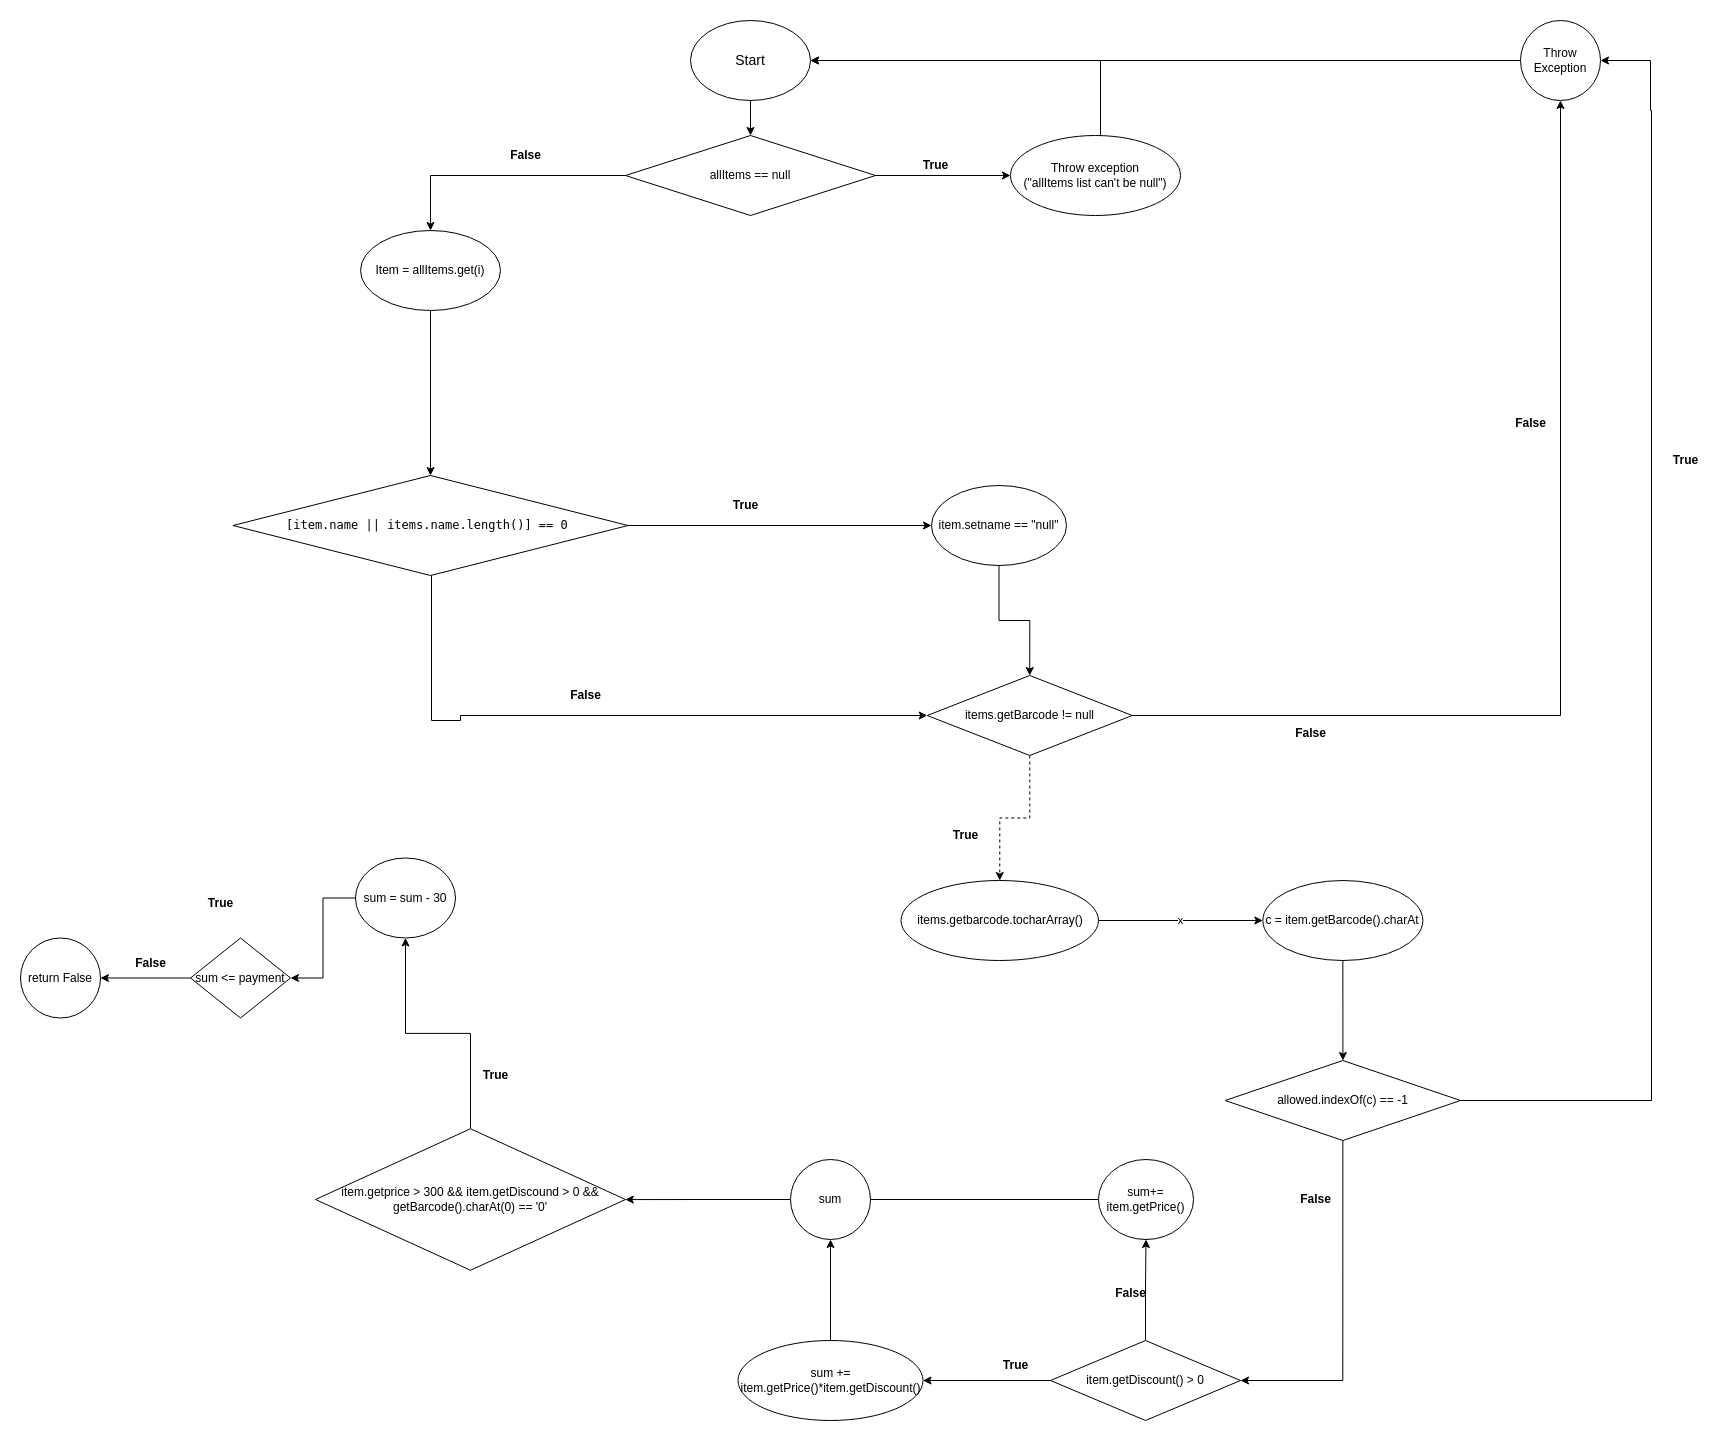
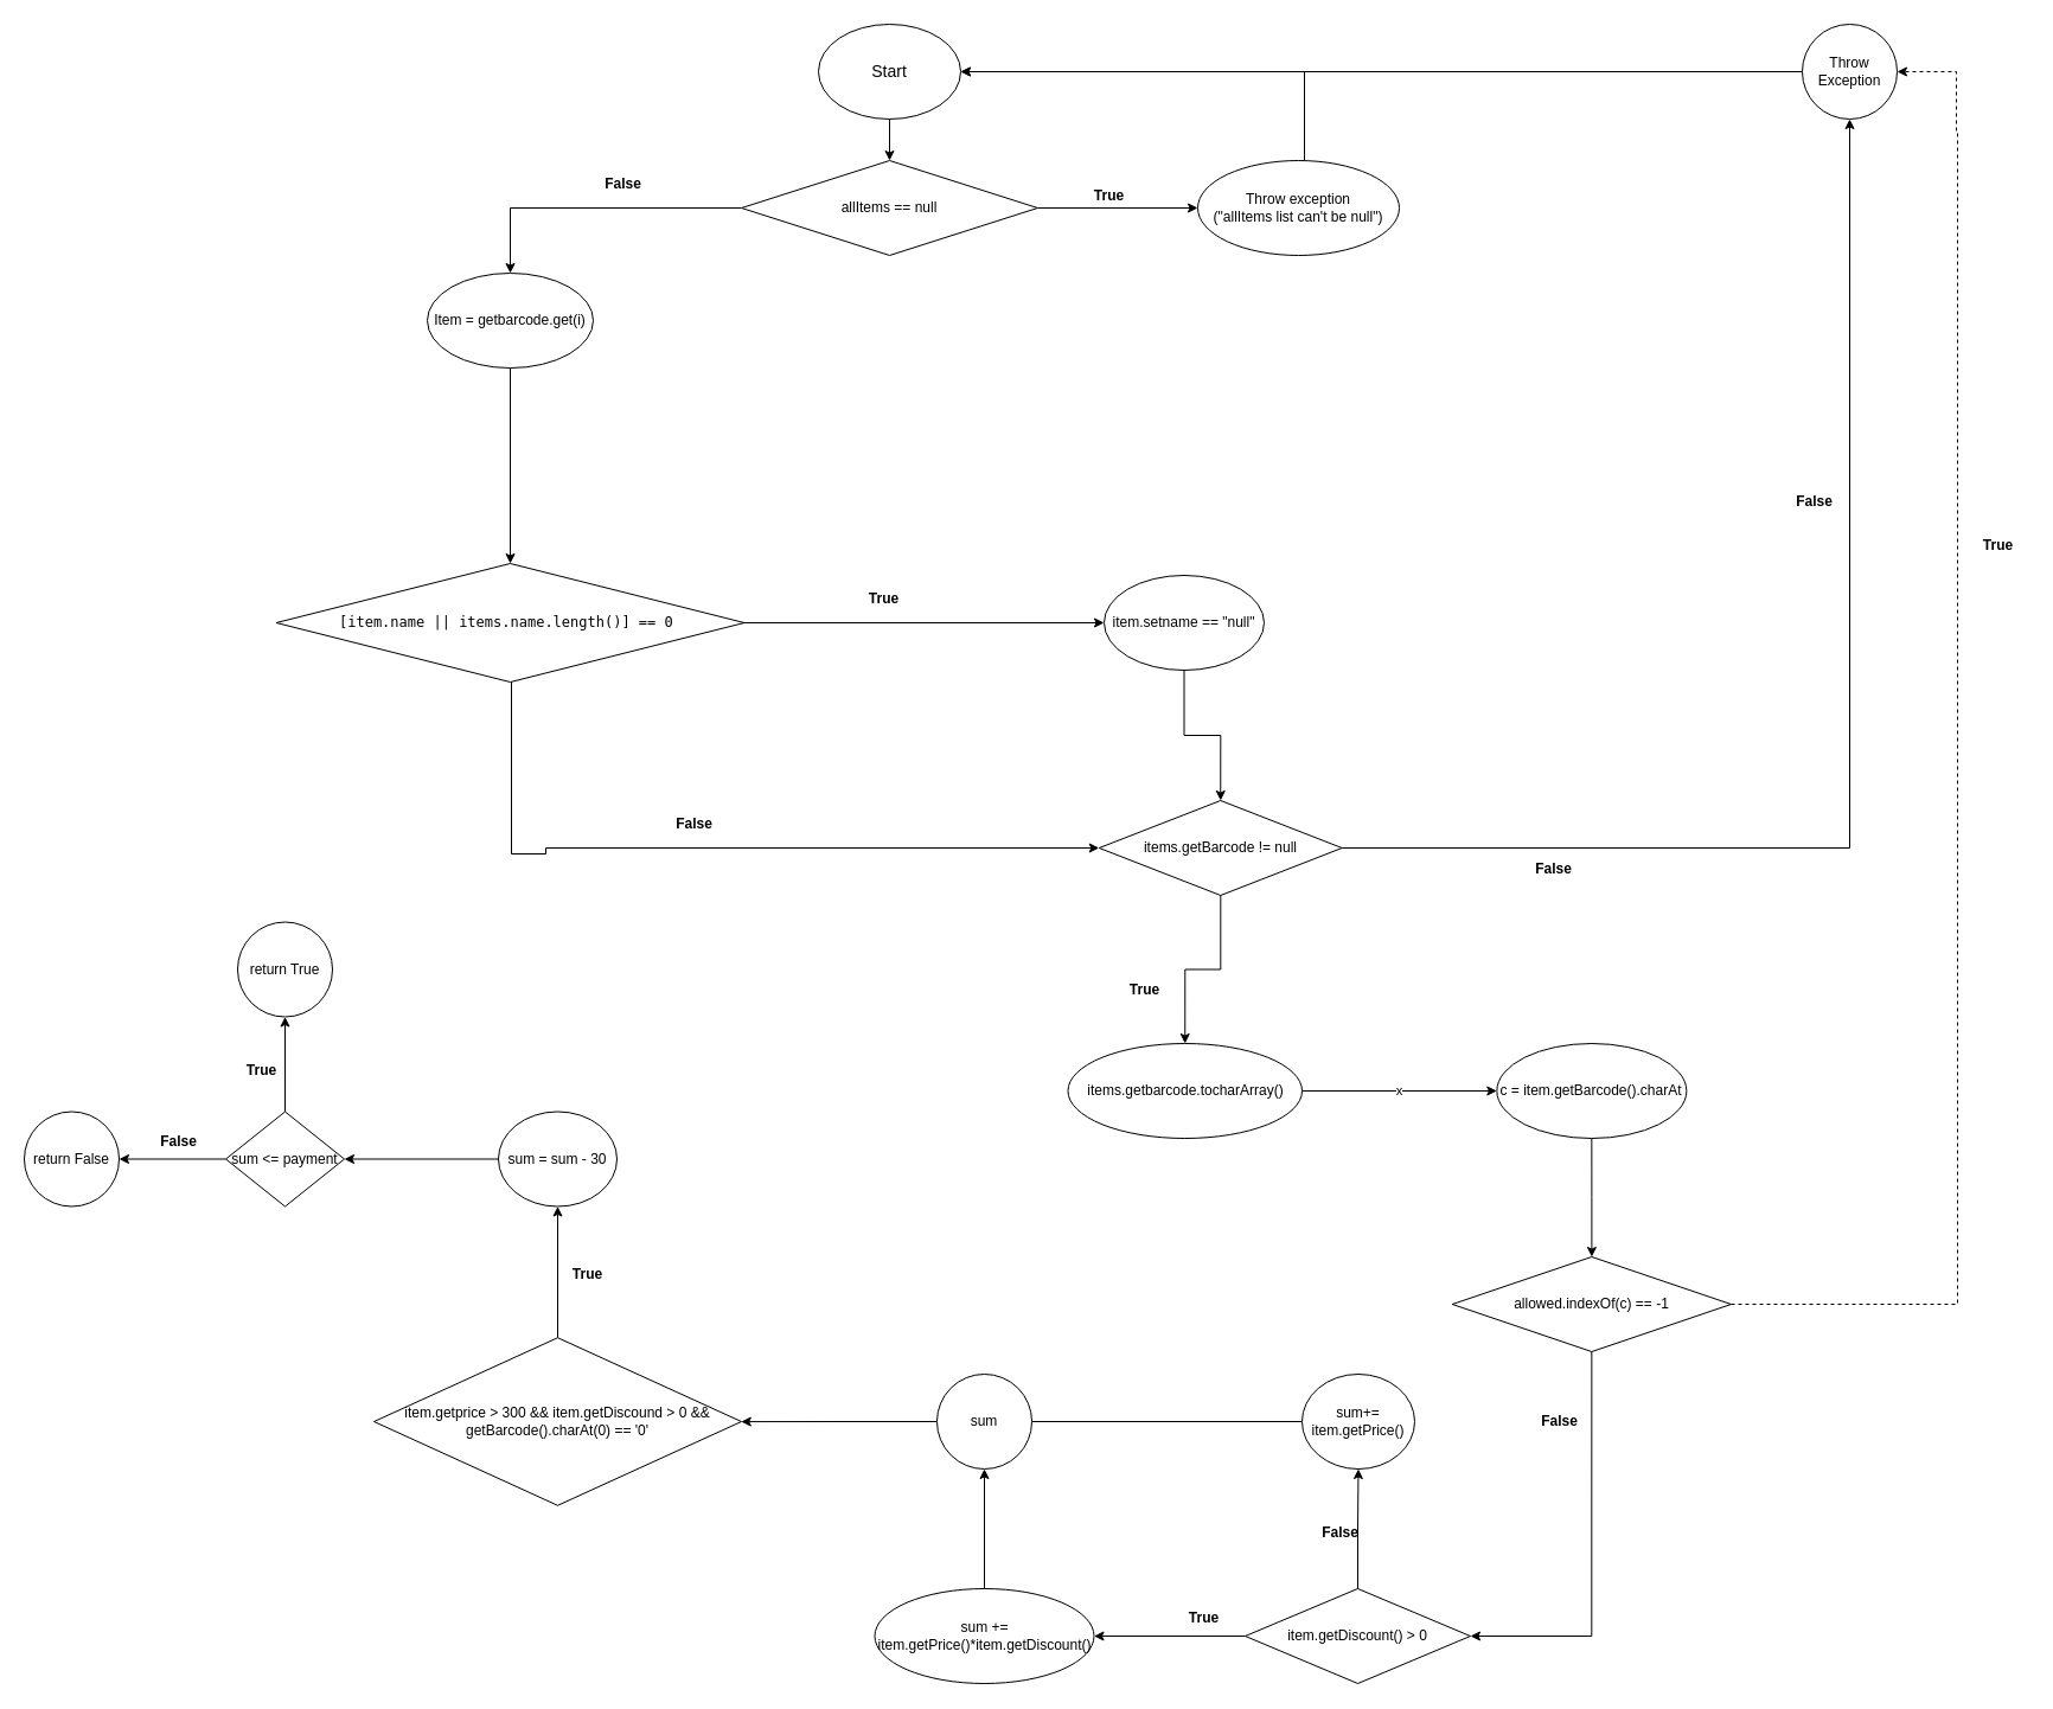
  <mxCell id="0" />
  <mxCell id="1" parent="0" />
  <mxCell id="2" value="" style="ellipse;whiteSpace=wrap;html=1;" parent="1" vertex="1"><mxGeometry x="690" y="20" width="120" height="80" as="geometry" /></mxCell>
  <mxCell id="3" value="&lt;font style=&quot;font-size: 14px;&quot;&gt;Start&lt;/font&gt;" style="text;html=1;align=center;verticalAlign=middle;whiteSpace=wrap;rounded=0;" parent="1" vertex="1"><mxGeometry x="720" y="45" width="60" height="30" as="geometry" /></mxCell>
  <mxCell id="4" value="" style="endArrow=classic;html=1;rounded=0;exitX=0.5;exitY=1;exitDx=0;exitDy=0;" parent="1" source="2" target="7" edge="1"><mxGeometry width="50" height="50" relative="1" as="geometry"><mxPoint x="930" y="390" as="sourcePoint" /><mxPoint x="750" y="200" as="targetPoint" /></mxGeometry></mxCell>
  <mxCell id="5" value="" style="edgeStyle=orthogonalEdgeStyle;rounded=0;orthogonalLoop=1;jettySize=auto;html=1;" parent="1" source="7" target="10" edge="1"><mxGeometry relative="1" as="geometry" /></mxCell>
  <mxCell id="6" value="" style="edgeStyle=orthogonalEdgeStyle;rounded=0;orthogonalLoop=1;jettySize=auto;html=1;" parent="1" source="7" target="13" edge="1"><mxGeometry relative="1" as="geometry" /></mxCell>
  <mxCell id="7" value="" style="rhombus;whiteSpace=wrap;html=1;" parent="1" vertex="1"><mxGeometry x="625" y="135" width="250" height="80" as="geometry" /></mxCell>
  <mxCell id="8" value="allItems == null" style="text;html=1;align=center;verticalAlign=middle;whiteSpace=wrap;rounded=0;" parent="1" vertex="1"><mxGeometry x="700" y="160" width="100" height="30" as="geometry" /></mxCell>
  <mxCell id="9" style="edgeStyle=orthogonalEdgeStyle;rounded=0;orthogonalLoop=1;jettySize=auto;html=1;entryX=1;entryY=0.5;entryDx=0;entryDy=0;" parent="1" source="10" target="2" edge="1"><mxGeometry relative="1" as="geometry"><Array as="points"><mxPoint x="1100" y="60" /></Array></mxGeometry></mxCell>
  <mxCell id="10" value="Throw exception&lt;div&gt;&lt;span style=&quot;background-color: initial;&quot;&gt;(&lt;/span&gt;&lt;span style=&quot;background-color: initial;&quot;&gt;&quot;allItems list can't be null&quot;)&lt;/span&gt;&lt;/div&gt;" style="ellipse;whiteSpace=wrap;html=1;" parent="1" vertex="1"><mxGeometry x="1010" y="135" width="170" height="80" as="geometry" /></mxCell>
  <mxCell id="11" value="&lt;b&gt;True&lt;/b&gt;" style="text;html=1;align=center;verticalAlign=middle;resizable=0;points=[];autosize=1;strokeColor=none;fillColor=none;" parent="1" vertex="1"><mxGeometry x="910" y="150" width="50" height="30" as="geometry" /></mxCell>
  <mxCell id="12" value="" style="edgeStyle=orthogonalEdgeStyle;rounded=0;orthogonalLoop=1;jettySize=auto;html=1;" parent="1" source="13" target="17" edge="1"><mxGeometry relative="1" as="geometry" /></mxCell>
- <mxCell id="13" value="Item = allItems.get(i)" style="ellipse;whiteSpace=wrap;html=1;" parent="1" vertex="1"><mxGeometry x="360" y="230" width="140" height="80" as="geometry" /></mxCell>
+ <mxCell id="13" value="Item = getbarcode.get(i)" style="ellipse;whiteSpace=wrap;html=1;" parent="1" vertex="1"><mxGeometry x="360" y="230" width="140" height="80" as="geometry" /></mxCell>
  <mxCell id="14" value="&lt;b&gt;False&lt;/b&gt;" style="text;html=1;align=center;verticalAlign=middle;resizable=0;points=[];autosize=1;strokeColor=none;fillColor=none;" parent="1" vertex="1"><mxGeometry x="500" y="140" width="50" height="30" as="geometry" /></mxCell>
  <mxCell id="15" value="" style="edgeStyle=orthogonalEdgeStyle;rounded=0;orthogonalLoop=1;jettySize=auto;html=1;" parent="1" source="17" target="19" edge="1"><mxGeometry relative="1" as="geometry" /></mxCell>
  <mxCell id="16" value="" style="edgeStyle=orthogonalEdgeStyle;rounded=0;orthogonalLoop=1;jettySize=auto;html=1;entryX=0;entryY=0.5;entryDx=0;entryDy=0;" parent="1" source="17" target="24" edge="1"><mxGeometry relative="1" as="geometry"><mxPoint x="430" y="720" as="targetPoint" /><Array as="points"><mxPoint x="431" y="720" /><mxPoint x="460" y="720" /></Array></mxGeometry></mxCell>
  <mxCell id="17" value="&lt;pre style=&quot;text-align: start; overflow-wrap: break-word; text-wrap: wrap;&quot;&gt;[item.name || items.name.length()] == 0 &lt;/pre&gt;" style="rhombus;whiteSpace=wrap;html=1;" parent="1" vertex="1"><mxGeometry x="232.5" y="475" width="395" height="100" as="geometry" /></mxCell>
  <mxCell id="18" style="edgeStyle=orthogonalEdgeStyle;rounded=0;orthogonalLoop=1;jettySize=auto;html=1;entryX=0.5;entryY=0;entryDx=0;entryDy=0;" parent="1" source="19" target="24" edge="1"><mxGeometry relative="1" as="geometry" /></mxCell>
  <mxCell id="19" value="item.setname == &quot;null&quot;" style="ellipse;whiteSpace=wrap;html=1;" parent="1" vertex="1"><mxGeometry x="931" y="485" width="135" height="80" as="geometry" /></mxCell>
  <mxCell id="20" value="&lt;b&gt;True&lt;/b&gt;" style="text;html=1;align=center;verticalAlign=middle;resizable=0;points=[];autosize=1;strokeColor=none;fillColor=none;" parent="1" vertex="1"><mxGeometry x="720" y="490" width="50" height="30" as="geometry" /></mxCell>
  <mxCell id="21" value="&lt;b&gt;False&lt;/b&gt;" style="text;html=1;align=center;verticalAlign=middle;resizable=0;points=[];autosize=1;strokeColor=none;fillColor=none;" parent="1" vertex="1"><mxGeometry x="560" y="680" width="50" height="30" as="geometry" /></mxCell>
- <mxCell id="22" value="" style="edgeStyle=orthogonalEdgeStyle;rounded=0;orthogonalLoop=1;jettySize=auto;html=1;dashed=1;" parent="1" source="24" target="26" edge="1"><mxGeometry relative="1" as="geometry" /></mxCell>
+ <mxCell id="22" value="" style="edgeStyle=orthogonalEdgeStyle;rounded=0;orthogonalLoop=1;jettySize=auto;html=1;" parent="1" source="24" target="26" edge="1"><mxGeometry relative="1" as="geometry" /></mxCell>
  <mxCell id="23" style="edgeStyle=orthogonalEdgeStyle;rounded=0;orthogonalLoop=1;jettySize=auto;html=1;" parent="1" source="24" target="34" edge="1"><mxGeometry relative="1" as="geometry" /></mxCell>
  <mxCell id="24" value="items.getBarcode != null" style="rhombus;whiteSpace=wrap;html=1;" parent="1" vertex="1"><mxGeometry x="926.75" y="675" width="205" height="80" as="geometry" /></mxCell>
  <mxCell id="25" value="x" style="edgeStyle=orthogonalEdgeStyle;rounded=0;orthogonalLoop=1;jettySize=auto;html=1;" parent="1" source="26" target="32" edge="1"><mxGeometry relative="1" as="geometry" /></mxCell>
  <mxCell id="26" value="items.getbarcode.tocharArray()" style="ellipse;whiteSpace=wrap;html=1;" parent="1" vertex="1"><mxGeometry x="900.5" y="880" width="197.5" height="80" as="geometry" /></mxCell>
  <mxCell id="27" value="&lt;b&gt;True&lt;/b&gt;" style="text;html=1;align=center;verticalAlign=middle;resizable=0;points=[];autosize=1;strokeColor=none;fillColor=none;" parent="1" vertex="1"><mxGeometry x="940" y="820" width="50" height="30" as="geometry" /></mxCell>
- <mxCell id="28" style="edgeStyle=orthogonalEdgeStyle;rounded=0;orthogonalLoop=1;jettySize=auto;html=1;entryX=1;entryY=0.5;entryDx=0;entryDy=0;exitX=1;exitY=0.5;exitDx=0;exitDy=0;" parent="1" source="30" target="34" edge="1"><mxGeometry relative="1" as="geometry"><mxPoint x="1690" y="60" as="targetPoint" /><mxPoint x="1550" y="1100" as="sourcePoint" /><Array as="points"><mxPoint x="1651" y="1100" /><mxPoint x="1651" y="110" /><mxPoint x="1650" y="60" /></Array></mxGeometry></mxCell>
+ <mxCell id="28" style="edgeStyle=orthogonalEdgeStyle;rounded=0;orthogonalLoop=1;jettySize=auto;html=1;entryX=1;entryY=0.5;entryDx=0;entryDy=0;exitX=1;exitY=0.5;exitDx=0;exitDy=0;dashed=1;" parent="1" source="30" target="34" edge="1"><mxGeometry relative="1" as="geometry"><mxPoint x="1690" y="60" as="targetPoint" /><mxPoint x="1550" y="1100" as="sourcePoint" /><Array as="points"><mxPoint x="1651" y="1100" /><mxPoint x="1651" y="110" /><mxPoint x="1650" y="60" /></Array></mxGeometry></mxCell>
  <mxCell id="29" style="edgeStyle=orthogonalEdgeStyle;rounded=0;orthogonalLoop=1;jettySize=auto;html=1;entryX=1;entryY=0.5;entryDx=0;entryDy=0;exitX=0.5;exitY=1;exitDx=0;exitDy=0;" parent="1" source="30" target="38" edge="1"><mxGeometry relative="1" as="geometry"><mxPoint x="1320" y="1380" as="targetPoint" /></mxGeometry></mxCell>
  <mxCell id="30" value="allowed.indexOf(c) == -1" style="rhombus;whiteSpace=wrap;html=1;" parent="1" vertex="1"><mxGeometry x="1224.69" y="1060" width="235.31" height="80" as="geometry" /></mxCell>
  <mxCell id="31" style="edgeStyle=orthogonalEdgeStyle;rounded=0;orthogonalLoop=1;jettySize=auto;html=1;" parent="1" source="32" target="30" edge="1"><mxGeometry relative="1" as="geometry" /></mxCell>
  <mxCell id="32" value="c = item.getBarcode().charAt" style="ellipse;whiteSpace=wrap;html=1;" parent="1" vertex="1"><mxGeometry x="1262.35" y="880" width="160" height="80" as="geometry" /></mxCell>
  <mxCell id="33" style="edgeStyle=orthogonalEdgeStyle;rounded=0;orthogonalLoop=1;jettySize=auto;html=1;entryX=1;entryY=0.5;entryDx=0;entryDy=0;" parent="1" source="34" target="2" edge="1"><mxGeometry relative="1" as="geometry" /></mxCell>
  <mxCell id="34" value="Throw Exception" style="ellipse;whiteSpace=wrap;html=1;" parent="1" vertex="1"><mxGeometry x="1520" y="20" width="80" height="80" as="geometry" /></mxCell>
  <mxCell id="35" value="&lt;b&gt;True&lt;/b&gt;" style="text;html=1;align=center;verticalAlign=middle;resizable=0;points=[];autosize=1;strokeColor=none;fillColor=none;" parent="1" vertex="1"><mxGeometry x="1660" y="445" width="50" height="30" as="geometry" /></mxCell>
  <mxCell id="36" value="" style="edgeStyle=orthogonalEdgeStyle;rounded=0;orthogonalLoop=1;jettySize=auto;html=1;" parent="1" source="38" target="41" edge="1"><mxGeometry relative="1" as="geometry" /></mxCell>
  <mxCell id="37" value="" style="edgeStyle=orthogonalEdgeStyle;rounded=0;orthogonalLoop=1;jettySize=auto;html=1;" parent="1" source="38" target="43" edge="1"><mxGeometry relative="1" as="geometry" /></mxCell>
  <mxCell id="38" value="item.getDiscount() &amp;gt; 0" style="rhombus;whiteSpace=wrap;html=1;" parent="1" vertex="1"><mxGeometry x="1050" y="1340" width="190" height="80" as="geometry" /></mxCell>
  <mxCell id="39" value="&lt;b&gt;False&lt;/b&gt;" style="text;html=1;align=center;verticalAlign=middle;resizable=0;points=[];autosize=1;strokeColor=none;fillColor=none;" parent="1" vertex="1"><mxGeometry x="1290" y="1184" width="50" height="30" as="geometry" /></mxCell>
  <mxCell id="40" value="" style="edgeStyle=orthogonalEdgeStyle;rounded=0;orthogonalLoop=1;jettySize=auto;html=1;" parent="1" source="41" target="49" edge="1"><mxGeometry relative="1" as="geometry" /></mxCell>
  <mxCell id="41" value="sum += item.getPrice()*item.getDiscount()" style="ellipse;whiteSpace=wrap;html=1;" parent="1" vertex="1"><mxGeometry x="737.5" y="1340" width="185" height="80" as="geometry" /></mxCell>
  <mxCell id="42" value="" style="edgeStyle=orthogonalEdgeStyle;rounded=0;orthogonalLoop=1;jettySize=auto;html=1;endArrow=none;" parent="1" source="43" target="49" edge="1"><mxGeometry relative="1" as="geometry" /></mxCell>
  <mxCell id="43" value="sum+=&lt;div&gt;item.getPrice()&lt;/div&gt;" style="ellipse;whiteSpace=wrap;html=1;" parent="1" vertex="1"><mxGeometry x="1098" y="1159" width="95" height="80" as="geometry" /></mxCell>
  <mxCell id="44" value="&lt;b&gt;True&lt;/b&gt;" style="text;html=1;align=center;verticalAlign=middle;resizable=0;points=[];autosize=1;strokeColor=none;fillColor=none;" parent="1" vertex="1"><mxGeometry x="990" y="1350" width="50" height="30" as="geometry" /></mxCell>
  <mxCell id="45" value="&lt;b&gt;False&lt;/b&gt;" style="text;html=1;align=center;verticalAlign=middle;resizable=0;points=[];autosize=1;strokeColor=none;fillColor=none;" parent="1" vertex="1"><mxGeometry x="1105" y="1278" width="50" height="30" as="geometry" /></mxCell>
  <mxCell id="46" value="&lt;b&gt;False&lt;/b&gt;" style="text;html=1;align=center;verticalAlign=middle;resizable=0;points=[];autosize=1;strokeColor=none;fillColor=none;" parent="1" vertex="1"><mxGeometry x="1505" y="408" width="50" height="30" as="geometry" /></mxCell>
  <mxCell id="47" value="&lt;b&gt;False&lt;/b&gt;" style="text;html=1;align=center;verticalAlign=middle;resizable=0;points=[];autosize=1;strokeColor=none;fillColor=none;" parent="1" vertex="1"><mxGeometry x="1285" y="718" width="50" height="30" as="geometry" /></mxCell>
  <mxCell id="48" value="" style="edgeStyle=orthogonalEdgeStyle;rounded=0;orthogonalLoop=1;jettySize=auto;html=1;" parent="1" source="49" target="51" edge="1"><mxGeometry relative="1" as="geometry" /></mxCell>
  <mxCell id="49" value="sum" style="ellipse;whiteSpace=wrap;html=1;" parent="1" vertex="1"><mxGeometry x="790" y="1159" width="80" height="80" as="geometry" /></mxCell>
  <mxCell id="50" value="" style="edgeStyle=orthogonalEdgeStyle;rounded=0;orthogonalLoop=1;jettySize=auto;html=1;" parent="1" source="51" target="53" edge="1"><mxGeometry relative="1" as="geometry" /></mxCell>
  <mxCell id="51" value="item.getprice &amp;gt; 300 &amp;amp;&amp;amp; item.getDiscound &amp;gt; 0 &amp;amp;&amp;amp; getBarcode().charAt(0) == '0'" style="rhombus;whiteSpace=wrap;html=1;" parent="1" vertex="1"><mxGeometry x="315" y="1128.25" width="310" height="141.5" as="geometry" /></mxCell>
  <mxCell id="52" value="" style="edgeStyle=orthogonalEdgeStyle;rounded=0;orthogonalLoop=1;jettySize=auto;html=1;" parent="1" source="53" target="56" edge="1"><mxGeometry relative="1" as="geometry" /></mxCell>
- <mxCell id="53" value="sum = sum - 30" style="ellipse;whiteSpace=wrap;html=1;" parent="1" vertex="1"><mxGeometry x="355" y="857.5" width="100" height="80" as="geometry" /></mxCell>
+ <mxCell id="53" value="sum = sum - 30" style="ellipse;whiteSpace=wrap;html=1;" parent="1" vertex="1"><mxGeometry x="420" y="937.5" width="100" height="80" as="geometry" /></mxCell>
+ <mxCell id="54" value="" style="edgeStyle=orthogonalEdgeStyle;rounded=0;orthogonalLoop=1;jettySize=auto;html=1;" parent="1" source="56" target="57" edge="1"><mxGeometry relative="1" as="geometry" /></mxCell>
  <mxCell id="55" value="" style="edgeStyle=orthogonalEdgeStyle;rounded=0;orthogonalLoop=1;jettySize=auto;html=1;" parent="1" source="56" target="58" edge="1"><mxGeometry relative="1" as="geometry" /></mxCell>
  <mxCell id="56" value="sum &amp;lt;= payment" style="rhombus;whiteSpace=wrap;html=1;" parent="1" vertex="1"><mxGeometry x="190" y="937.5" width="100" height="80" as="geometry" /></mxCell>
+ <mxCell id="57" value="return True" style="ellipse;whiteSpace=wrap;html=1;" parent="1" vertex="1"><mxGeometry x="200" y="777.5" width="80" height="80" as="geometry" /></mxCell>
  <mxCell id="58" value="return False" style="ellipse;whiteSpace=wrap;html=1;" parent="1" vertex="1"><mxGeometry x="20" y="937.5" width="80" height="80" as="geometry" /></mxCell>
  <mxCell id="59" value="&lt;b&gt;True&lt;/b&gt;" style="text;html=1;align=center;verticalAlign=middle;resizable=0;points=[];autosize=1;strokeColor=none;fillColor=none;" parent="1" vertex="1"><mxGeometry x="195" y="888" width="50" height="30" as="geometry" /></mxCell>
  <mxCell id="60" value="&lt;b&gt;False&lt;/b&gt;" style="text;html=1;align=center;verticalAlign=middle;resizable=0;points=[];autosize=1;strokeColor=none;fillColor=none;" parent="1" vertex="1"><mxGeometry x="125" y="948" width="50" height="30" as="geometry" /></mxCell>
  <mxCell id="61" value="&lt;b&gt;True&lt;/b&gt;" style="text;html=1;align=center;verticalAlign=middle;resizable=0;points=[];autosize=1;strokeColor=none;fillColor=none;" vertex="1" parent="1"><mxGeometry x="470" y="1060" width="50" height="30" as="geometry" /></mxCell>
